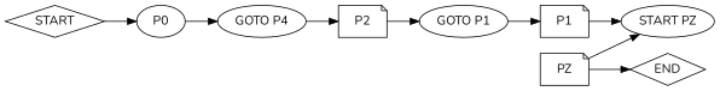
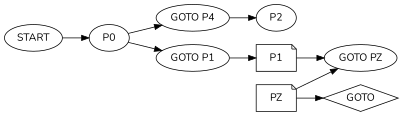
  digraph {
    fontname=Nunito
    rankdir=LR
    node [fontname=Nunito shape=ellipse]
    edge [fontname=Nunito]
-   n1 [label=START shape=diamond]
+   n1 [label=START]
    n2 [label=P0]
    n3 [label="GOTO P4"]
-   n4 [label=P2 shape=note]
+   n4 [label=P2]
    n5 [label="GOTO P1"]
    n6 [label=P1 shape=note]
-   n7 [label="START PZ"]
+   n7 [label="GOTO PZ"]
    n8 [label=PZ shape=note]
-   n9 [label=END shape=diamond]
+   n9 [label=GOTO shape=diamond]
    n1 -> n2
    n2 -> n3
    n3 -> n4
-   n4 -> n5
+   n2 -> n5
    n5 -> n6
    n6 -> n7
    n8 -> n7
    n8 -> n9
  }
